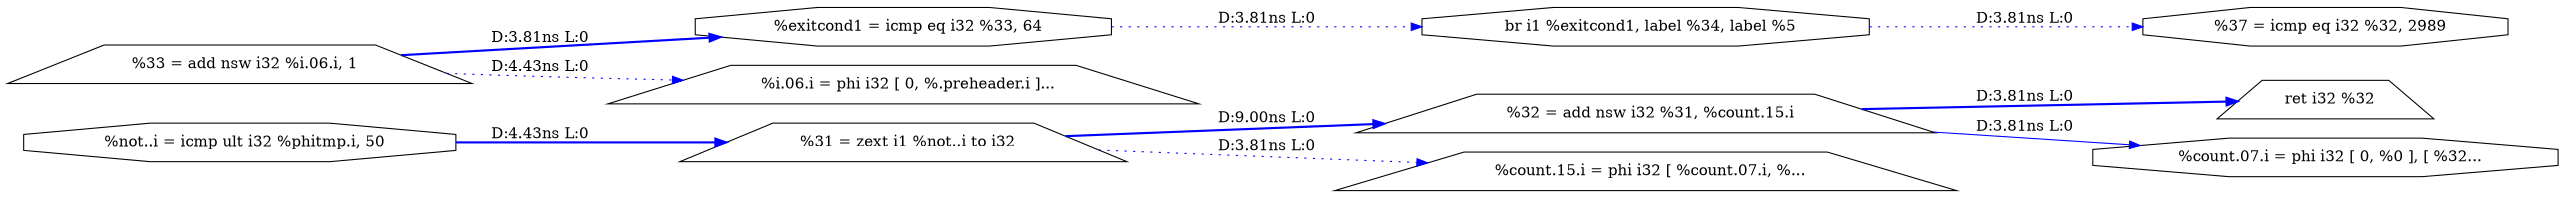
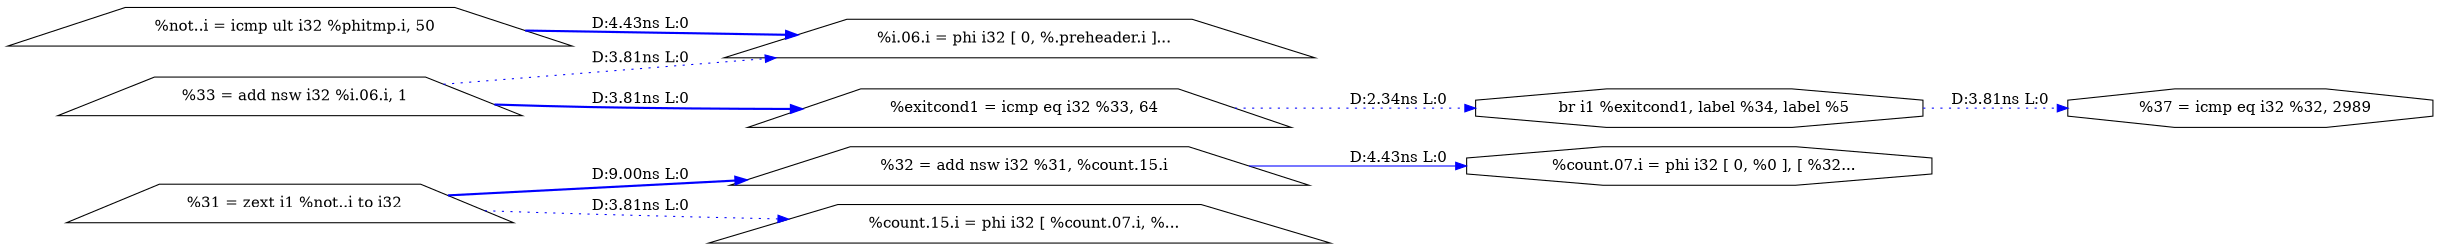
  digraph {
    fontname="DejaVu Serif"
    rankdir=LR
    node [fontname="DejaVu Serif" shape=trapezium]
    edge [color=blue fontname="DejaVu Serif" style=bold]
    n1 [label="  %31 = zext i1 %not..i to i32"]
    n2 [label="  %32 = add nsw i32 %31, %count.15.i"]
    n3 [label="  %count.15.i = phi i32 [ %count.07.i, %..."]
-   n4 [label="  ret i32 %32"]
    n5 [label="  %count.07.i = phi i32 [ 0, %0 ], [ %32..." shape=octagon]
-   n6 [label="  %not..i = icmp ult i32 %phitmp.i, 50" shape=octagon]
+   n6 [label="  %not..i = icmp ult i32 %phitmp.i, 50"]
    n7 [label="  %37 = icmp eq i32 %32, 2989" shape=octagon]
-   n8 [label="  %exitcond1 = icmp eq i32 %33, 64" shape=octagon]
+   n8 [label="  %exitcond1 = icmp eq i32 %33, 64"]
    n9 [label="  br i1 %exitcond1, label %34, label %5" shape=octagon]
    n10 [label="  %33 = add nsw i32 %i.06.i, 1"]
    n11 [label="  %i.06.i = phi i32 [ 0, %.preheader.i ]..."]
    n1 -> n2 [label="D:9.00ns L:0"]
    n1 -> n3 [label="D:3.81ns L:0" style=dotted]
-   n2 -> n4 [label="D:3.81ns L:0"]
-   n2 -> n5 [label="D:3.81ns L:0" style=solid]
-   n6 -> n1 [label="D:4.43ns L:0"]
-   n8 -> n9 [label="D:3.81ns L:0" style=dotted]
+   n2 -> n5 [label="D:4.43ns L:0" style=solid]
+   n6 -> n11 [label="D:4.43ns L:0"]
+   n8 -> n9 [label="D:2.34ns L:0" style=dotted]
    n9 -> n7 [label="D:3.81ns L:0" style=dotted]
    n10 -> n8 [label="D:3.81ns L:0"]
-   n10 -> n11 [label="D:4.43ns L:0" style=dotted]
+   n10 -> n11 [label="D:3.81ns L:0" style=dotted]
  }
